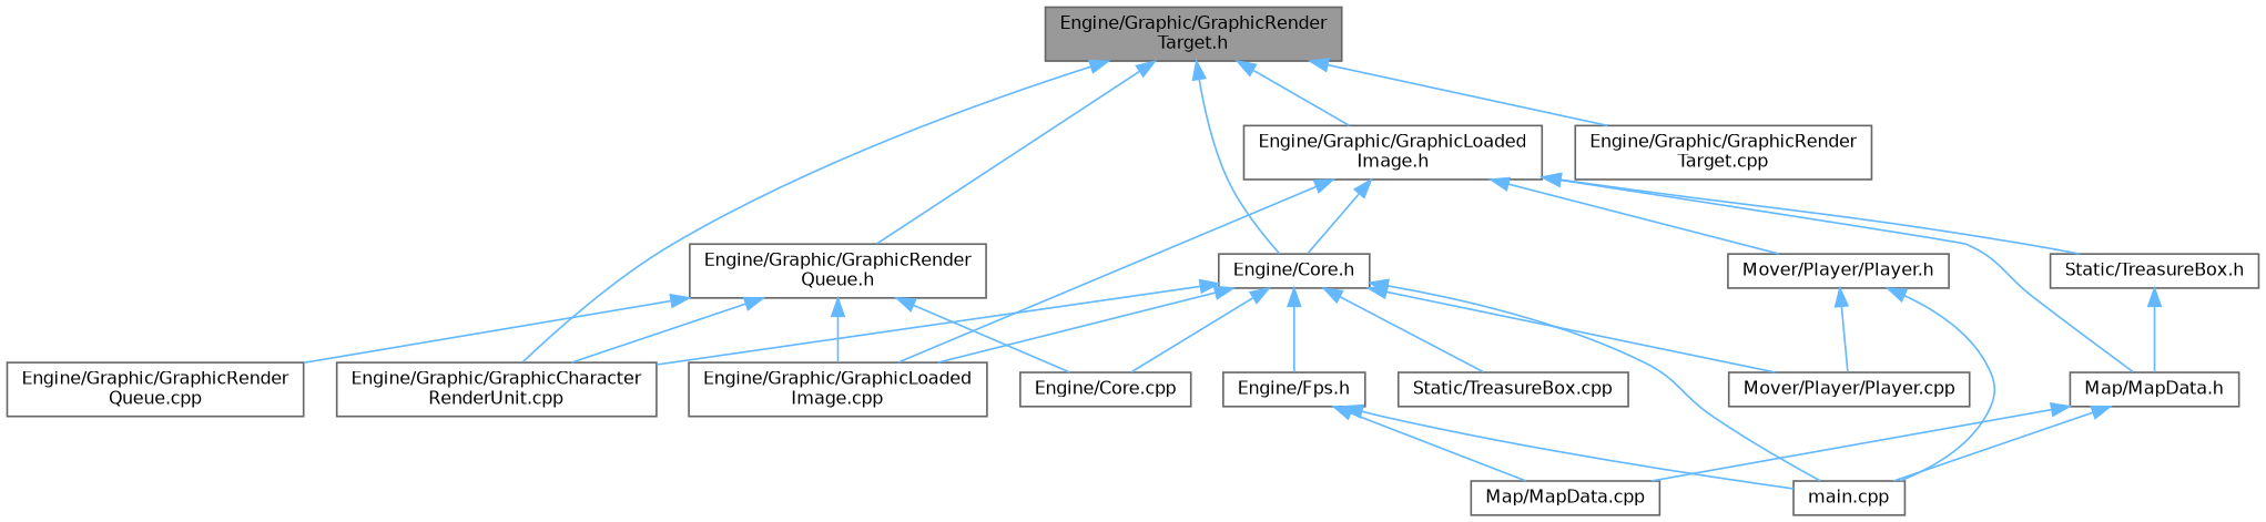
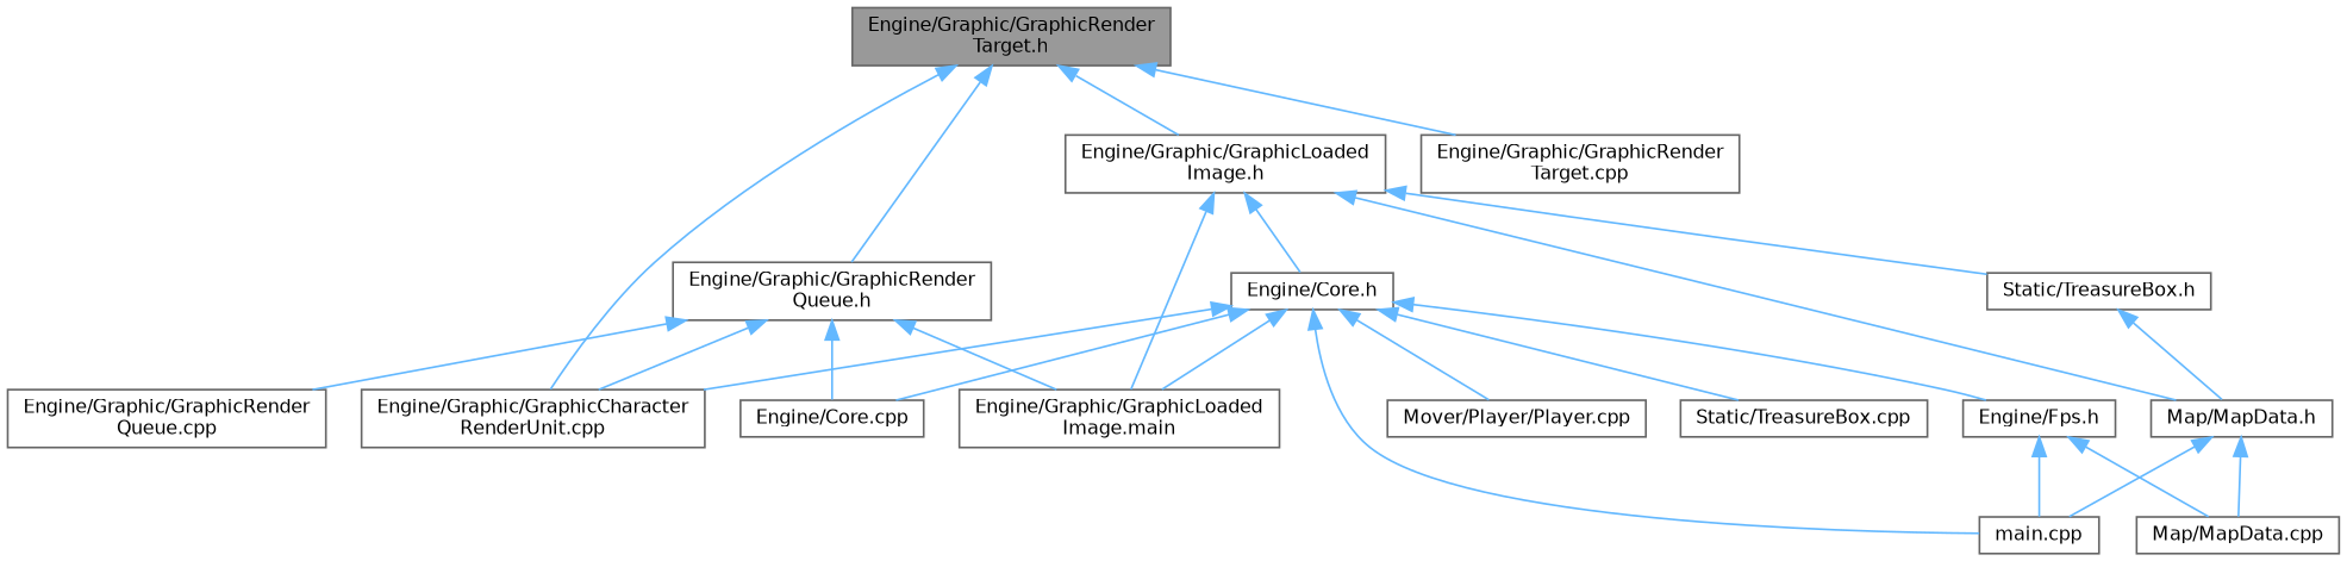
  digraph {
    node [color=grey40 fillcolor=white fontname=Helvetica fontsize=10 shape=box style=filled]
    edge [color=steelblue1 dir=back fontname=Helvetica fontsize=10 labelfontname=Helvetica labelfontsize=10 style=solid]
    n1 [color=gray40 fillcolor=grey60 fontcolor=black height=0.2 label="Engine/Graphic/GraphicRender\lTarget.h" width=0.4]
    n2 [height=0.2 label="Engine/Core.h" width=0.4]
    n3 [height=0.2 label="Engine/Graphic/GraphicCharacter\lRenderUnit.cpp" width=0.4]
    n4 [height=0.2 label="Engine/Graphic/GraphicLoaded\lImage.h" width=0.4]
    n5 [height=0.2 label="Engine/Graphic/GraphicRender\lQueue.h" width=0.4]
    n6 [height=0.2 label="Engine/Graphic/GraphicRender\lTarget.cpp" width=0.4]
    n7 [height=0.2 label="Engine/Core.cpp" width=0.4]
    n8 [height=0.2 label="Engine/Fps.h" width=0.4]
    n9 [height=0.2 label="main.cpp" width=0.4]
-   n10 [height=0.2 label="Engine/Graphic/GraphicLoaded\lImage.cpp" width=0.4]
+   n10 [height=0.2 label="Engine/Graphic/GraphicLoaded\lImage.main" width=0.4]
    n11 [height=0.2 label="Mover/Player/Player.cpp" width=0.4]
    n12 [height=0.2 label="Static/TreasureBox.cpp" width=0.4]
    n13 [height=0.2 label="Map/MapData.h" width=0.4]
-   n14 [height=0.2 label="Mover/Player/Player.h" width=0.4]
    n15 [height=0.2 label="Static/TreasureBox.h" width=0.4]
    n16 [height=0.2 label="Engine/Graphic/GraphicRender\lQueue.cpp" width=0.4]
    n17 [height=0.2 label="Map/MapData.cpp" width=0.4]
-   n1 -> n2
    n1 -> n3
    n1 -> n4
    n1 -> n5
    n1 -> n6
    n2 -> n3
    n2 -> n7
    n2 -> n8
    n2 -> n9
    n2 -> n10
    n2 -> n11
    n2 -> n12
    n4 -> n2
    n4 -> n10
    n4 -> n13
-   n4 -> n14
    n4 -> n15
    n5 -> n3
    n5 -> n7
    n5 -> n10
    n5 -> n16
    n8 -> n9
    n8 -> n17
    n13 -> n9
    n13 -> n17
-   n14 -> n9
-   n14 -> n11
    n15 -> n13
  }
